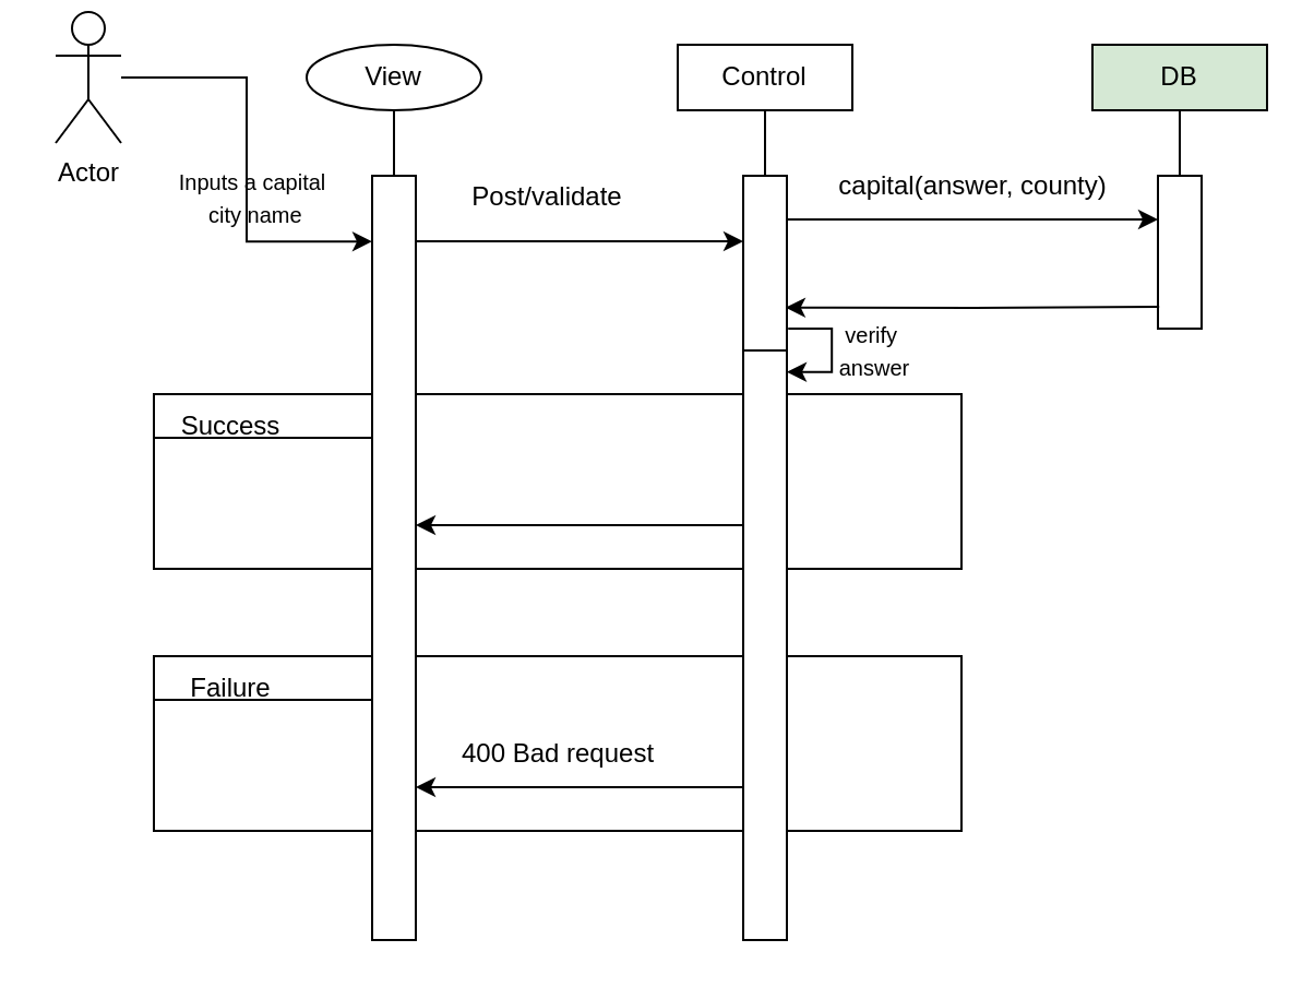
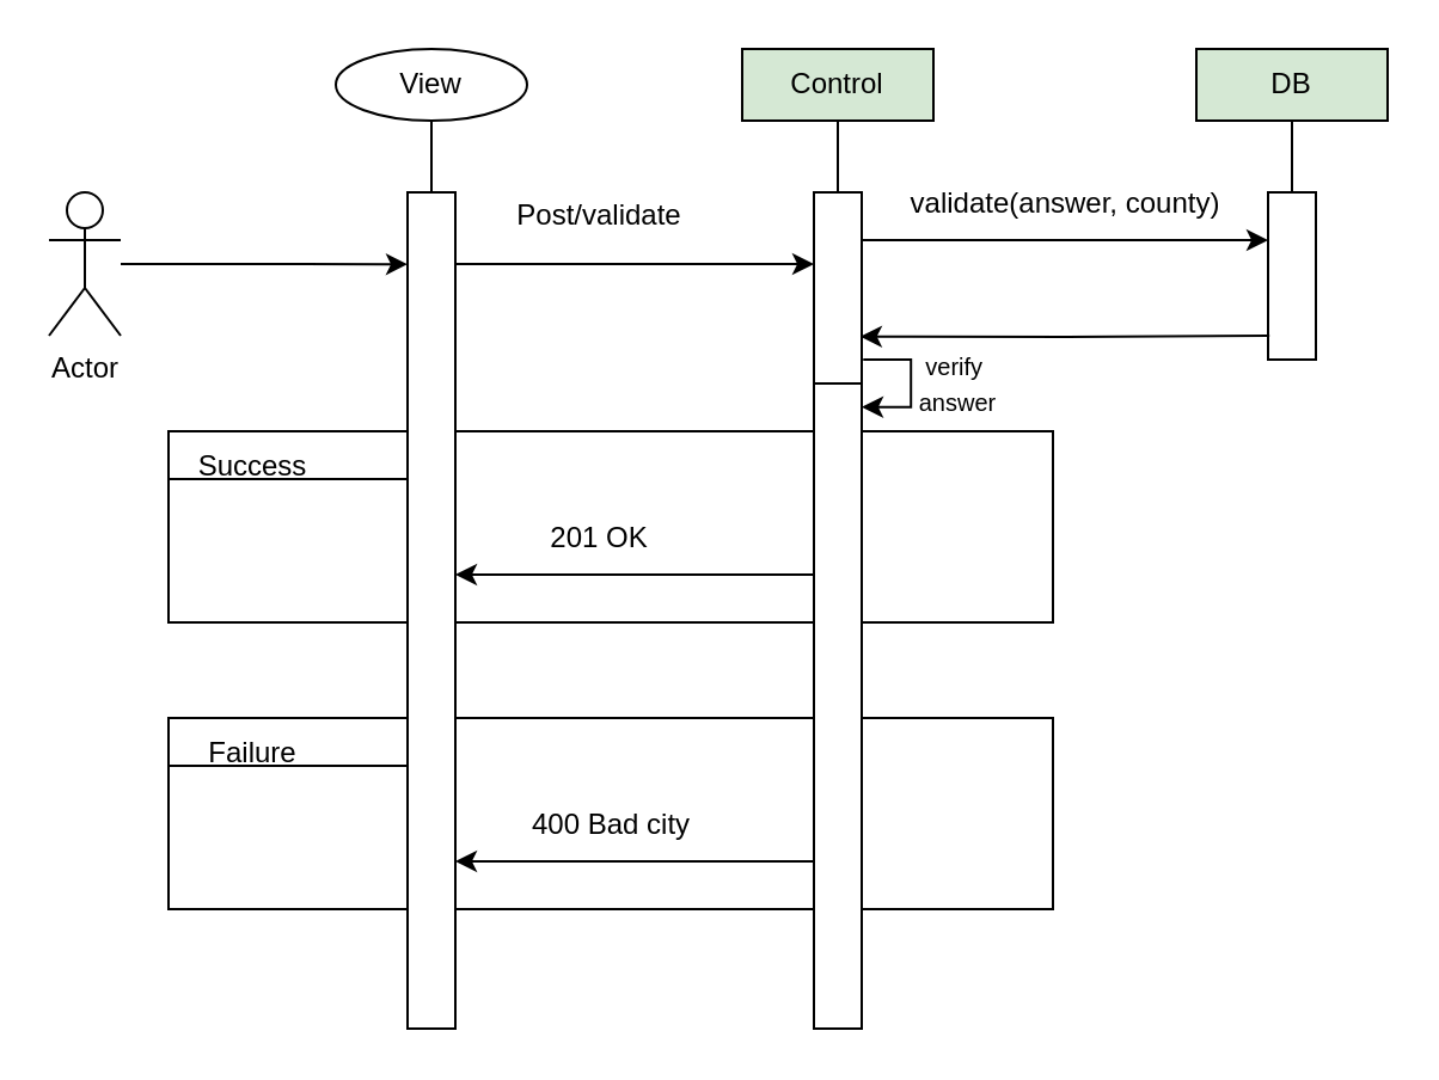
  <mxCell id="0" />
  <mxCell id="1" parent="0" />
  <mxCell id="2" value="" style="rounded=0;whiteSpace=wrap;html=1;" parent="1" vertex="1"><mxGeometry x="190" y="180" width="150" height="80" as="geometry" /></mxCell>
  <mxCell id="3" value="View" style="ellipse;whiteSpace=wrap;html=1;" parent="1" vertex="1"><mxGeometry x="140" y="20" width="80" height="30" as="geometry" /></mxCell>
  <mxCell id="4" style="edgeStyle=orthogonalEdgeStyle;rounded=0;orthogonalLoop=1;jettySize=auto;html=1;" parent="1" source="5" target="10" edge="1"><mxGeometry relative="1" as="geometry"><Array as="points"><mxPoint x="270" y="110" /><mxPoint x="270" y="110" /></Array></mxGeometry></mxCell>
  <mxCell id="5" value="" style="rounded=0;whiteSpace=wrap;html=1;" parent="1" vertex="1"><mxGeometry x="170" y="80" width="20" height="350" as="geometry" /></mxCell>
  <mxCell id="6" value="" style="endArrow=none;html=1;rounded=0;exitX=0.5;exitY=0;exitDx=0;exitDy=0;entryX=0.5;entryY=1;entryDx=0;entryDy=0;" parent="1" source="5" target="3" edge="1"><mxGeometry width="50" height="50" relative="1" as="geometry"><mxPoint x="155" y="90" as="sourcePoint" /><mxPoint x="205" y="40" as="targetPoint" /></mxGeometry></mxCell>
- <mxCell id="7" value="Control" style="rounded=0;whiteSpace=wrap;html=1;" parent="1" vertex="1"><mxGeometry x="310" y="20" width="80" height="30" as="geometry" /></mxCell>
+ <mxCell id="7" value="Control" style="rounded=0;whiteSpace=wrap;html=1;fillColor=#d5e8d4;" parent="1" vertex="1"><mxGeometry x="310" y="20" width="80" height="30" as="geometry" /></mxCell>
  <mxCell id="8" style="edgeStyle=orthogonalEdgeStyle;rounded=0;orthogonalLoop=1;jettySize=auto;html=1;" parent="1" edge="1"><mxGeometry relative="1" as="geometry"><mxPoint x="530" y="100" as="targetPoint" /><mxPoint x="360" y="100.027" as="sourcePoint" /></mxGeometry></mxCell>
  <mxCell id="9" style="edgeStyle=orthogonalEdgeStyle;rounded=0;orthogonalLoop=1;jettySize=auto;html=1;entryX=0.969;entryY=0.571;entryDx=0;entryDy=0;entryPerimeter=0;" parent="1" edge="1"><mxGeometry relative="1" as="geometry"><mxPoint x="360" y="169.85" as="targetPoint" /><mxPoint x="360.62" y="150" as="sourcePoint" /><Array as="points"><mxPoint x="380.62" y="150" /><mxPoint x="380.62" y="170" /></Array></mxGeometry></mxCell>
  <mxCell id="10" value="" style="rounded=0;whiteSpace=wrap;html=1;" parent="1" vertex="1"><mxGeometry x="340" y="80" width="20" height="350" as="geometry" /></mxCell>
  <mxCell id="11" style="edgeStyle=orthogonalEdgeStyle;rounded=0;orthogonalLoop=1;jettySize=auto;html=1;" parent="1" source="10" edge="1"><mxGeometry relative="1" as="geometry"><mxPoint x="190" y="240" as="targetPoint" /><Array as="points"><mxPoint x="190" y="240" /></Array></mxGeometry></mxCell>
  <mxCell id="12" value="" style="endArrow=none;html=1;rounded=0;exitX=0.5;exitY=0;exitDx=0;exitDy=0;entryX=0.5;entryY=1;entryDx=0;entryDy=0;" parent="1" source="10" target="7" edge="1"><mxGeometry width="50" height="50" relative="1" as="geometry"><mxPoint x="325" y="90" as="sourcePoint" /><mxPoint x="375" y="40" as="targetPoint" /></mxGeometry></mxCell>
  <mxCell id="13" value="DB" style="rounded=0;whiteSpace=wrap;html=1;fillColor=#d5e8d4;" parent="1" vertex="1"><mxGeometry x="500" y="20" width="80" height="30" as="geometry" /></mxCell>
  <mxCell id="14" value="" style="rounded=0;whiteSpace=wrap;html=1;" parent="1" vertex="1"><mxGeometry x="530" y="80" width="20" height="70" as="geometry" /></mxCell>
  <mxCell id="15" value="" style="endArrow=none;html=1;rounded=0;exitX=0.5;exitY=0;exitDx=0;exitDy=0;entryX=0.5;entryY=1;entryDx=0;entryDy=0;" parent="1" source="14" target="13" edge="1"><mxGeometry width="50" height="50" relative="1" as="geometry"><mxPoint x="515" y="90" as="sourcePoint" /><mxPoint x="565" y="40" as="targetPoint" /></mxGeometry></mxCell>
- <mxCell id="16" value="Actor" style="shape=umlActor;verticalLabelPosition=bottom;verticalAlign=top;html=1;outlineConnect=0;" parent="1" vertex="1"><mxGeometry x="25" y="5" width="30" height="60" as="geometry" /></mxCell>
+ <mxCell id="16" value="Actor" style="shape=umlActor;verticalLabelPosition=bottom;verticalAlign=top;html=1;outlineConnect=0;" parent="1" vertex="1"><mxGeometry x="20" y="80" width="30" height="60" as="geometry" /></mxCell>
  <mxCell id="17" style="edgeStyle=orthogonalEdgeStyle;rounded=0;orthogonalLoop=1;jettySize=auto;html=1;entryX=0;entryY=0.086;entryDx=0;entryDy=0;entryPerimeter=0;" parent="1" source="16" target="5" edge="1"><mxGeometry relative="1" as="geometry" /></mxCell>
- <mxCell id="18" value="&lt;font style=&quot;font-size: 10px;&quot;&gt;Inputs a capital&lt;/font&gt;&lt;div&gt;&lt;font style=&quot;font-size: 10px;&quot;&gt;&amp;nbsp;city name&lt;/font&gt;&lt;/div&gt;" style="text;html=1;align=center;verticalAlign=middle;resizable=0;points=[];autosize=1;strokeColor=none;fillColor=none;" parent="1" vertex="1"><mxGeometry x="70" y="70" width="90" height="40" as="geometry" /></mxCell>
  <mxCell id="19" value="Post/validate" style="text;html=1;align=center;verticalAlign=middle;resizable=0;points=[];autosize=1;strokeColor=none;fillColor=none;" parent="1" vertex="1"><mxGeometry x="190" y="75" width="120" height="30" as="geometry" /></mxCell>
- <mxCell id="20" value="capital(answer, county)" style="text;html=1;align=center;verticalAlign=middle;resizable=0;points=[];autosize=1;strokeColor=none;fillColor=none;" parent="1" vertex="1"><mxGeometry x="370" y="70" width="150" height="30" as="geometry" /></mxCell>
+ <mxCell id="20" value="validate(answer, county)" style="text;html=1;align=center;verticalAlign=middle;resizable=0;points=[];autosize=1;strokeColor=none;fillColor=none;" parent="1" vertex="1"><mxGeometry x="370" y="70" width="150" height="30" as="geometry" /></mxCell>
  <mxCell id="21" style="edgeStyle=orthogonalEdgeStyle;rounded=0;orthogonalLoop=1;jettySize=auto;html=1;entryX=0.942;entryY=0.101;entryDx=0;entryDy=0;entryPerimeter=0;" parent="1" edge="1"><mxGeometry relative="1" as="geometry"><mxPoint x="530.58" y="139.997" as="sourcePoint" /><mxPoint x="359.42" y="140.32" as="targetPoint" /></mxGeometry></mxCell>
  <mxCell id="22" value="" style="endArrow=none;html=1;rounded=0;" parent="1" edge="1"><mxGeometry width="50" height="50" relative="1" as="geometry"><mxPoint x="340" y="160" as="sourcePoint" /><mxPoint x="360" y="160" as="targetPoint" /><Array as="points"><mxPoint x="360" y="160" /></Array></mxGeometry></mxCell>
  <mxCell id="23" value="&lt;font style=&quot;font-size: 10px;&quot;&gt;verify&amp;nbsp;&lt;/font&gt;&lt;div&gt;&lt;font style=&quot;font-size: 10px;&quot;&gt;answer&lt;/font&gt;&lt;/div&gt;" style="text;html=1;align=center;verticalAlign=middle;resizable=0;points=[];autosize=1;strokeColor=none;fillColor=none;" parent="1" vertex="1"><mxGeometry x="370" y="140" width="60" height="40" as="geometry" /></mxCell>
  <mxCell id="24" value="" style="whiteSpace=wrap;html=1;aspect=fixed;" parent="1" vertex="1"><mxGeometry x="360" y="180" width="80" height="80" as="geometry" /></mxCell>
  <mxCell id="25" value="" style="whiteSpace=wrap;html=1;aspect=fixed;" parent="1" vertex="1"><mxGeometry x="360" y="300" width="80" height="80" as="geometry" /></mxCell>
  <mxCell id="26" value="" style="rounded=0;whiteSpace=wrap;html=1;" parent="1" vertex="1"><mxGeometry x="190" y="300" width="150" height="80" as="geometry" /></mxCell>
  <mxCell id="27" value="" style="rounded=0;whiteSpace=wrap;html=1;" parent="1" vertex="1"><mxGeometry x="70" y="180" width="100" height="80" as="geometry" /></mxCell>
  <mxCell id="28" value="" style="endArrow=none;html=1;rounded=0;entryX=1;entryY=0.25;entryDx=0;entryDy=0;" parent="1" target="27" edge="1"><mxGeometry width="50" height="50" relative="1" as="geometry"><mxPoint x="70" y="200" as="sourcePoint" /><mxPoint x="160" y="200" as="targetPoint" /></mxGeometry></mxCell>
  <mxCell id="29" value="" style="rounded=0;whiteSpace=wrap;html=1;" parent="1" vertex="1"><mxGeometry x="70" y="300" width="100" height="80" as="geometry" /></mxCell>
  <mxCell id="30" value="" style="endArrow=none;html=1;rounded=0;entryX=1;entryY=0.25;entryDx=0;entryDy=0;" parent="1" target="29" edge="1"><mxGeometry width="50" height="50" relative="1" as="geometry"><mxPoint x="70" y="320" as="sourcePoint" /><mxPoint x="160" y="320" as="targetPoint" /></mxGeometry></mxCell>
  <mxCell id="31" value="Success" style="text;html=1;align=center;verticalAlign=middle;resizable=0;points=[];autosize=1;strokeColor=none;fillColor=none;" parent="1" vertex="1"><mxGeometry x="70" y="180" width="70" height="30" as="geometry" /></mxCell>
  <mxCell id="32" value="Failure" style="text;html=1;align=center;verticalAlign=middle;resizable=0;points=[];autosize=1;strokeColor=none;fillColor=none;" parent="1" vertex="1"><mxGeometry x="75" y="300" width="60" height="30" as="geometry" /></mxCell>
  <mxCell id="33" style="edgeStyle=orthogonalEdgeStyle;rounded=0;orthogonalLoop=1;jettySize=auto;html=1;" parent="1" edge="1"><mxGeometry relative="1" as="geometry"><mxPoint x="340" y="360" as="sourcePoint" /><mxPoint x="190" y="360" as="targetPoint" /><Array as="points"><mxPoint x="190" y="360" /></Array></mxGeometry></mxCell>
- <mxCell id="35" value="400 Bad request" style="text;html=1;align=center;verticalAlign=middle;resizable=0;points=[];autosize=1;strokeColor=none;fillColor=none;" parent="1" vertex="1"><mxGeometry x="200" y="330" width="110" height="30" as="geometry" /></mxCell>
+ <mxCell id="34" value="201 OK" style="text;html=1;align=center;verticalAlign=middle;resizable=0;points=[];autosize=1;strokeColor=none;fillColor=none;" parent="1" vertex="1"><mxGeometry x="220" y="210" width="60" height="30" as="geometry" /></mxCell>
+ <mxCell id="35" value="400 Bad city" style="text;html=1;align=center;verticalAlign=middle;resizable=0;points=[];autosize=1;strokeColor=none;fillColor=none;" parent="1" vertex="1"><mxGeometry x="200" y="330" width="110" height="30" as="geometry" /></mxCell>
